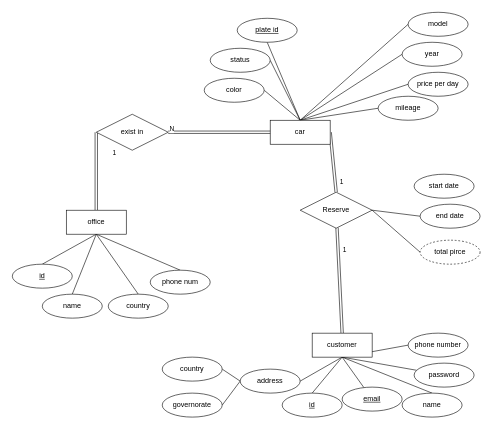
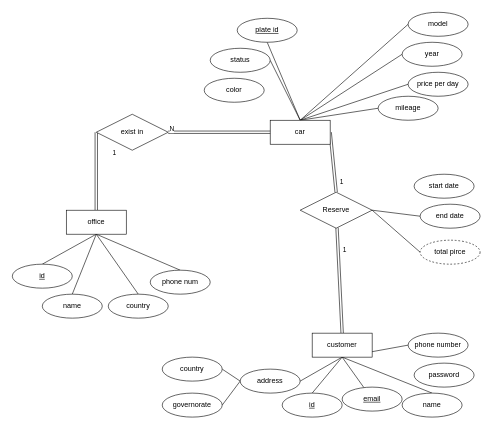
  <mxCell id="0" />
  <mxCell id="1" parent="0" />
  <mxCell id="2" style="rounded=0;orthogonalLoop=1;jettySize=auto;html=1;exitX=0.5;exitY=0;exitDx=0;exitDy=0;shape=link;" edge="1" parent="1" source="10" target="38"><mxGeometry relative="1" as="geometry" /></mxCell>
  <mxCell id="3" value="1" style="edgeLabel;html=1;align=center;verticalAlign=middle;resizable=0;points=[];" connectable="0" vertex="1" parent="2"><mxGeometry x="0.563" y="3" relative="1" as="geometry"><mxPoint x="13" y="-3" as="offset" /></mxGeometry></mxCell>
  <mxCell id="4" style="rounded=0;orthogonalLoop=1;jettySize=auto;html=1;exitX=0.5;exitY=1;exitDx=0;exitDy=0;entryX=0.5;entryY=0;entryDx=0;entryDy=0;endArrow=none;endFill=0;" edge="1" parent="1" source="10" target="30"><mxGeometry relative="1" as="geometry" /></mxCell>
- <mxCell id="5" style="rounded=0;orthogonalLoop=1;jettySize=auto;html=1;exitX=0.5;exitY=1;exitDx=0;exitDy=0;endArrow=none;endFill=0;" edge="1" parent="1" source="10" target="28"><mxGeometry relative="1" as="geometry" /></mxCell>
  <mxCell id="6" style="rounded=0;orthogonalLoop=1;jettySize=auto;html=1;exitX=0.5;exitY=1;exitDx=0;exitDy=0;entryX=0;entryY=0.5;entryDx=0;entryDy=0;endArrow=none;endFill=0;" edge="1" parent="1" source="10" target="32"><mxGeometry relative="1" as="geometry" /></mxCell>
  <mxCell id="7" style="rounded=0;orthogonalLoop=1;jettySize=auto;html=1;exitX=0.5;exitY=1;exitDx=0;exitDy=0;entryX=1;entryY=0.5;entryDx=0;entryDy=0;endArrow=none;endFill=0;" edge="1" parent="1" source="10" target="35"><mxGeometry relative="1" as="geometry" /></mxCell>
  <mxCell id="8" style="rounded=0;orthogonalLoop=1;jettySize=auto;html=1;exitX=0.5;exitY=1;exitDx=0;exitDy=0;endArrow=none;endFill=0;" edge="1" parent="1" source="10" target="29"><mxGeometry relative="1" as="geometry" /></mxCell>
  <mxCell id="9" style="rounded=0;orthogonalLoop=1;jettySize=auto;html=1;exitX=0.5;exitY=1;exitDx=0;exitDy=0;entryX=0.5;entryY=0;entryDx=0;entryDy=0;endArrow=none;endFill=0;" edge="1" parent="1" source="10" target="31"><mxGeometry relative="1" as="geometry" /></mxCell>
  <mxCell id="10" value="customer" style="whiteSpace=wrap;html=1;align=center;" vertex="1" parent="1"><mxGeometry x="520" y="555" width="100" height="40" as="geometry" /></mxCell>
  <mxCell id="11" style="rounded=0;orthogonalLoop=1;jettySize=auto;html=1;exitX=0.5;exitY=0;exitDx=0;exitDy=0;entryX=0;entryY=0.5;entryDx=0;entryDy=0;endArrow=none;endFill=0;" edge="1" parent="1" source="20" target="24"><mxGeometry relative="1" as="geometry" /></mxCell>
  <mxCell id="12" style="rounded=0;orthogonalLoop=1;jettySize=auto;html=1;exitX=0.5;exitY=0;exitDx=0;exitDy=0;entryX=0;entryY=0.5;entryDx=0;entryDy=0;endArrow=none;endFill=0;" edge="1" parent="1" source="20" target="25"><mxGeometry relative="1" as="geometry" /></mxCell>
  <mxCell id="13" style="rounded=0;orthogonalLoop=1;jettySize=auto;html=1;exitX=0.5;exitY=0;exitDx=0;exitDy=0;entryX=0.5;entryY=1;entryDx=0;entryDy=0;endArrow=none;endFill=0;" edge="1" parent="1" source="20" target="23"><mxGeometry relative="1" as="geometry" /></mxCell>
  <mxCell id="14" style="rounded=0;orthogonalLoop=1;jettySize=auto;html=1;exitX=0.5;exitY=0;exitDx=0;exitDy=0;entryX=1;entryY=0.5;entryDx=0;entryDy=0;endArrow=none;endFill=0;" edge="1" parent="1" source="20" target="22"><mxGeometry relative="1" as="geometry" /></mxCell>
  <mxCell id="15" style="rounded=0;orthogonalLoop=1;jettySize=auto;html=1;exitX=0.5;exitY=0;exitDx=0;exitDy=0;entryX=0;entryY=0.5;entryDx=0;entryDy=0;endArrow=none;endFill=0;" edge="1" parent="1" source="20" target="26"><mxGeometry relative="1" as="geometry" /></mxCell>
  <mxCell id="16" style="rounded=0;orthogonalLoop=1;jettySize=auto;html=1;exitX=0.5;exitY=0;exitDx=0;exitDy=0;entryX=0;entryY=0.5;entryDx=0;entryDy=0;endArrow=none;endFill=0;" edge="1" parent="1" source="20" target="27"><mxGeometry relative="1" as="geometry" /></mxCell>
- <mxCell id="17" style="rounded=0;orthogonalLoop=1;jettySize=auto;html=1;exitX=0.5;exitY=0;exitDx=0;exitDy=0;entryX=1;entryY=0.5;entryDx=0;entryDy=0;endArrow=none;endFill=0;" edge="1" parent="1" source="20" target="21"><mxGeometry relative="1" as="geometry" /></mxCell>
  <mxCell id="18" style="rounded=0;orthogonalLoop=1;jettySize=auto;html=1;exitX=1;exitY=0.5;exitDx=0;exitDy=0;entryX=0.5;entryY=0;entryDx=0;entryDy=0;shape=link;" edge="1" parent="1" source="20" target="38"><mxGeometry relative="1" as="geometry" /></mxCell>
  <mxCell id="19" value="1" style="edgeLabel;html=1;align=center;verticalAlign=middle;resizable=0;points=[];" connectable="0" vertex="1" parent="18"><mxGeometry x="0.604" relative="1" as="geometry"><mxPoint x="10" y="2" as="offset" /></mxGeometry></mxCell>
  <mxCell id="20" value="car" style="whiteSpace=wrap;html=1;align=center;" vertex="1" parent="1"><mxGeometry x="450" y="200" width="100" height="40" as="geometry" /></mxCell>
  <mxCell id="21" value="color" style="ellipse;whiteSpace=wrap;html=1;align=center;" vertex="1" parent="1"><mxGeometry x="340" y="130" width="100" height="40" as="geometry" /></mxCell>
  <mxCell id="22" value="status" style="ellipse;whiteSpace=wrap;html=1;align=center;" vertex="1" parent="1"><mxGeometry x="350" y="80" width="100" height="40" as="geometry" /></mxCell>
  <mxCell id="23" value="&lt;u&gt;plate id&lt;/u&gt;" style="ellipse;whiteSpace=wrap;html=1;align=center;" vertex="1" parent="1"><mxGeometry x="395" y="30" width="100" height="40" as="geometry" /></mxCell>
  <mxCell id="24" value="year" style="ellipse;whiteSpace=wrap;html=1;align=center;" vertex="1" parent="1"><mxGeometry x="670" y="70" width="100" height="40" as="geometry" /></mxCell>
  <mxCell id="25" value="model" style="ellipse;whiteSpace=wrap;html=1;align=center;" vertex="1" parent="1"><mxGeometry x="680" y="20" width="100" height="40" as="geometry" /></mxCell>
  <mxCell id="26" value="mileage" style="ellipse;whiteSpace=wrap;html=1;align=center;" vertex="1" parent="1"><mxGeometry x="630" y="160" width="100" height="40" as="geometry" /></mxCell>
  <mxCell id="27" value="price per day" style="ellipse;whiteSpace=wrap;html=1;align=center;" vertex="1" parent="1"><mxGeometry x="680" y="120" width="100" height="40" as="geometry" /></mxCell>
  <mxCell id="28" value="password" style="ellipse;whiteSpace=wrap;html=1;align=center;" vertex="1" parent="1"><mxGeometry x="690" y="605" width="100" height="40" as="geometry" /></mxCell>
  <mxCell id="29" value="&lt;u&gt;email&lt;/u&gt;" style="ellipse;whiteSpace=wrap;html=1;align=center;" vertex="1" parent="1"><mxGeometry x="570" y="645" width="100" height="40" as="geometry" /></mxCell>
  <mxCell id="30" value="name" style="ellipse;whiteSpace=wrap;html=1;align=center;" vertex="1" parent="1"><mxGeometry x="670" y="655" width="100" height="40" as="geometry" /></mxCell>
  <mxCell id="31" value="&lt;u&gt;id&lt;/u&gt;" style="ellipse;whiteSpace=wrap;html=1;align=center;" vertex="1" parent="1"><mxGeometry x="470" y="655" width="100" height="40" as="geometry" /></mxCell>
  <mxCell id="32" value="phone number" style="ellipse;whiteSpace=wrap;html=1;align=center;" vertex="1" parent="1"><mxGeometry x="680" y="555" width="100" height="40" as="geometry" /></mxCell>
  <mxCell id="33" style="rounded=0;orthogonalLoop=1;jettySize=auto;html=1;exitX=0;exitY=0.5;exitDx=0;exitDy=0;entryX=1;entryY=0.5;entryDx=0;entryDy=0;endArrow=none;endFill=0;" edge="1" parent="1" source="35" target="50"><mxGeometry relative="1" as="geometry" /></mxCell>
  <mxCell id="34" style="rounded=0;orthogonalLoop=1;jettySize=auto;html=1;exitX=0;exitY=0.5;exitDx=0;exitDy=0;entryX=1;entryY=0.5;entryDx=0;entryDy=0;endArrow=none;endFill=0;" edge="1" parent="1" source="35" target="49"><mxGeometry relative="1" as="geometry" /></mxCell>
  <mxCell id="35" value="address" style="ellipse;whiteSpace=wrap;html=1;align=center;" vertex="1" parent="1"><mxGeometry x="400" y="615" width="100" height="40" as="geometry" /></mxCell>
  <mxCell id="36" style="rounded=0;orthogonalLoop=1;jettySize=auto;html=1;exitX=1;exitY=0.5;exitDx=0;exitDy=0;entryX=0;entryY=0.5;entryDx=0;entryDy=0;endArrow=none;endFill=0;" edge="1" parent="1" source="38" target="40"><mxGeometry relative="1" as="geometry" /></mxCell>
  <mxCell id="37" style="rounded=0;orthogonalLoop=1;jettySize=auto;html=1;exitX=1;exitY=0.5;exitDx=0;exitDy=0;entryX=0;entryY=0.5;entryDx=0;entryDy=0;endArrow=none;endFill=0;" edge="1" parent="1" source="38" target="48"><mxGeometry relative="1" as="geometry" /></mxCell>
  <mxCell id="38" value="Reserve" style="shape=rhombus;perimeter=rhombusPerimeter;whiteSpace=wrap;html=1;align=center;" vertex="1" parent="1"><mxGeometry x="500" y="320" width="120" height="60" as="geometry" /></mxCell>
  <mxCell id="39" value="start date" style="ellipse;whiteSpace=wrap;html=1;align=center;" vertex="1" parent="1"><mxGeometry x="690" y="290" width="100" height="40" as="geometry" /></mxCell>
  <mxCell id="40" value="end date" style="ellipse;whiteSpace=wrap;html=1;align=center;" vertex="1" parent="1"><mxGeometry x="700" y="340" width="100" height="40" as="geometry" /></mxCell>
  <mxCell id="41" style="rounded=0;orthogonalLoop=1;jettySize=auto;html=1;exitX=0.5;exitY=0;exitDx=0;exitDy=0;entryX=0;entryY=0.5;entryDx=0;entryDy=0;shape=link;" edge="1" parent="1" source="47" target="57"><mxGeometry relative="1" as="geometry"><mxPoint x="310" y="290" as="targetPoint" /></mxGeometry></mxCell>
  <mxCell id="42" value="1" style="edgeLabel;html=1;align=center;verticalAlign=middle;resizable=0;points=[];" connectable="0" vertex="1" parent="41"><mxGeometry x="0.359" y="1" relative="1" as="geometry"><mxPoint x="30" y="-9" as="offset" /></mxGeometry></mxCell>
  <mxCell id="43" style="rounded=0;orthogonalLoop=1;jettySize=auto;html=1;exitX=0.5;exitY=1;exitDx=0;exitDy=0;entryX=0.5;entryY=0;entryDx=0;entryDy=0;endArrow=none;endFill=0;" edge="1" parent="1" source="47" target="54"><mxGeometry relative="1" as="geometry" /></mxCell>
  <mxCell id="44" style="rounded=0;orthogonalLoop=1;jettySize=auto;html=1;exitX=0.5;exitY=1;exitDx=0;exitDy=0;entryX=0.5;entryY=0;entryDx=0;entryDy=0;endArrow=none;endFill=0;" edge="1" parent="1" source="47" target="53"><mxGeometry relative="1" as="geometry" /></mxCell>
  <mxCell id="45" style="rounded=0;orthogonalLoop=1;jettySize=auto;html=1;exitX=0.5;exitY=1;exitDx=0;exitDy=0;entryX=0.5;entryY=0;entryDx=0;entryDy=0;endArrow=none;endFill=0;" edge="1" parent="1" source="47" target="52"><mxGeometry relative="1" as="geometry" /></mxCell>
  <mxCell id="46" style="rounded=0;orthogonalLoop=1;jettySize=auto;html=1;exitX=0.5;exitY=1;exitDx=0;exitDy=0;entryX=0.5;entryY=0;entryDx=0;entryDy=0;endArrow=none;endFill=0;" edge="1" parent="1" source="47" target="51"><mxGeometry relative="1" as="geometry" /></mxCell>
  <mxCell id="47" value="office" style="whiteSpace=wrap;html=1;align=center;" vertex="1" parent="1"><mxGeometry x="110" y="350" width="100" height="40" as="geometry" /></mxCell>
  <mxCell id="48" value="total pirce" style="ellipse;whiteSpace=wrap;html=1;align=center;dashed=1;" vertex="1" parent="1"><mxGeometry x="700" y="400" width="100" height="40" as="geometry" /></mxCell>
  <mxCell id="49" value="governorate" style="ellipse;whiteSpace=wrap;html=1;align=center;" vertex="1" parent="1"><mxGeometry x="270" y="655" width="100" height="40" as="geometry" /></mxCell>
  <mxCell id="50" value="country" style="ellipse;whiteSpace=wrap;html=1;align=center;" vertex="1" parent="1"><mxGeometry x="270" y="595" width="100" height="40" as="geometry" /></mxCell>
  <mxCell id="51" value="phone num" style="ellipse;whiteSpace=wrap;html=1;align=center;" vertex="1" parent="1"><mxGeometry x="250" y="450" width="100" height="40" as="geometry" /></mxCell>
  <mxCell id="52" value="country" style="ellipse;whiteSpace=wrap;html=1;align=center;" vertex="1" parent="1"><mxGeometry x="180" y="490" width="100" height="40" as="geometry" /></mxCell>
  <mxCell id="53" value="name" style="ellipse;whiteSpace=wrap;html=1;align=center;" vertex="1" parent="1"><mxGeometry x="70" y="490" width="100" height="40" as="geometry" /></mxCell>
  <mxCell id="54" value="&lt;u&gt;id&lt;/u&gt;" style="ellipse;whiteSpace=wrap;html=1;align=center;" vertex="1" parent="1"><mxGeometry x="20" y="440" width="100" height="40" as="geometry" /></mxCell>
  <mxCell id="55" style="rounded=0;orthogonalLoop=1;jettySize=auto;html=1;exitX=1;exitY=0.5;exitDx=0;exitDy=0;entryX=0;entryY=0.5;entryDx=0;entryDy=0;shape=link;" edge="1" parent="1" source="57" target="20"><mxGeometry relative="1" as="geometry" /></mxCell>
  <mxCell id="56" value="N" style="edgeLabel;html=1;align=center;verticalAlign=middle;resizable=0;points=[];" connectable="0" vertex="1" parent="55"><mxGeometry x="-0.704" relative="1" as="geometry"><mxPoint x="-20" y="-6" as="offset" /></mxGeometry></mxCell>
  <mxCell id="57" value="exist in" style="shape=rhombus;perimeter=rhombusPerimeter;whiteSpace=wrap;html=1;align=center;" vertex="1" parent="1"><mxGeometry x="160" y="190" width="120" height="60" as="geometry" /></mxCell>
